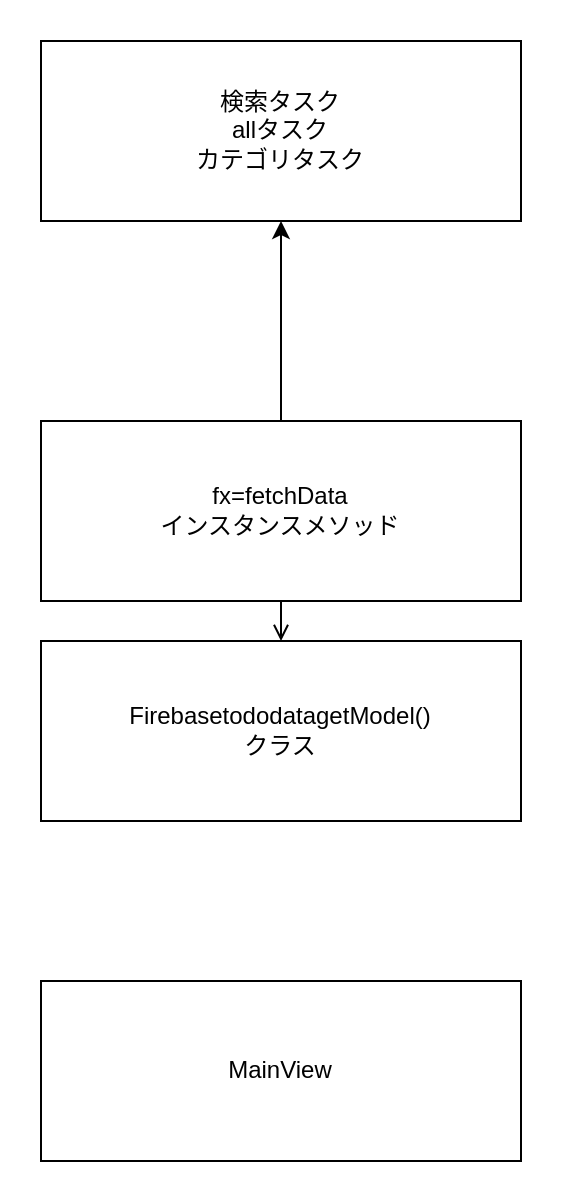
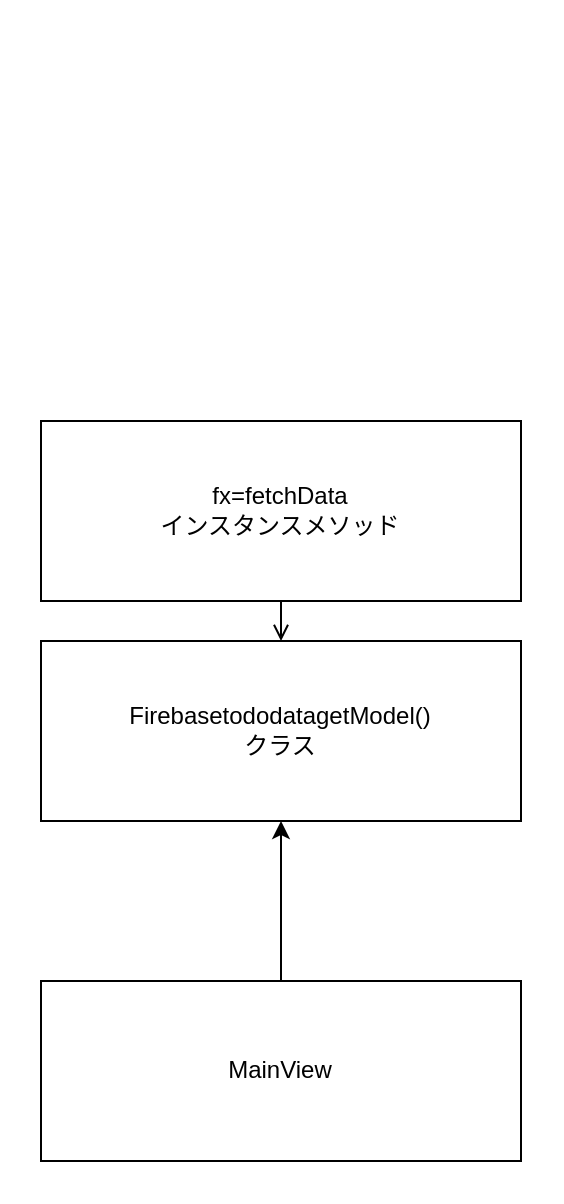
  <mxCell id="0" />
  <mxCell id="1" parent="0" />
- <mxCell id="2" value="検索タスク&lt;br&gt;allタスク&lt;br&gt;カテゴリタスク&lt;br&gt;" style="whiteSpace=wrap;html=1;" vertex="1" parent="1"><mxGeometry x="20" y="20" width="240" height="90" as="geometry" /></mxCell>
- <mxCell id="3" value="" style="edgeStyle=none;html=1;" edge="1" parent="1" source="5" target="2"><mxGeometry relative="1" as="geometry" /></mxCell>
  <mxCell id="4" value="" style="edgeStyle=none;html=1;endArrow=open;" edge="1" parent="1" source="5" target="8"><mxGeometry relative="1" as="geometry" /></mxCell>
  <mxCell id="5" value="fx=fetchData&lt;br&gt;インスタンスメソッド" style="whiteSpace=wrap;html=1;" vertex="1" parent="1"><mxGeometry x="20" y="210" width="240" height="90" as="geometry" /></mxCell>
+ <mxCell id="6" value="" style="edgeStyle=none;html=1;entryX=0.5;entryY=1;entryDx=0;entryDy=0;" edge="1" parent="1" source="7" target="8"><mxGeometry relative="1" as="geometry"><mxPoint x="130" y="430" as="targetPoint" /></mxGeometry></mxCell>
  <mxCell id="7" value="MainView" style="whiteSpace=wrap;html=1;" vertex="1" parent="1"><mxGeometry x="20" y="490" width="240" height="90" as="geometry" /></mxCell>
  <mxCell id="8" value="FirebasetododatagetModel()&lt;br&gt;クラス" style="whiteSpace=wrap;html=1;" vertex="1" parent="1"><mxGeometry x="20" y="320" width="240" height="90" as="geometry" /></mxCell>
